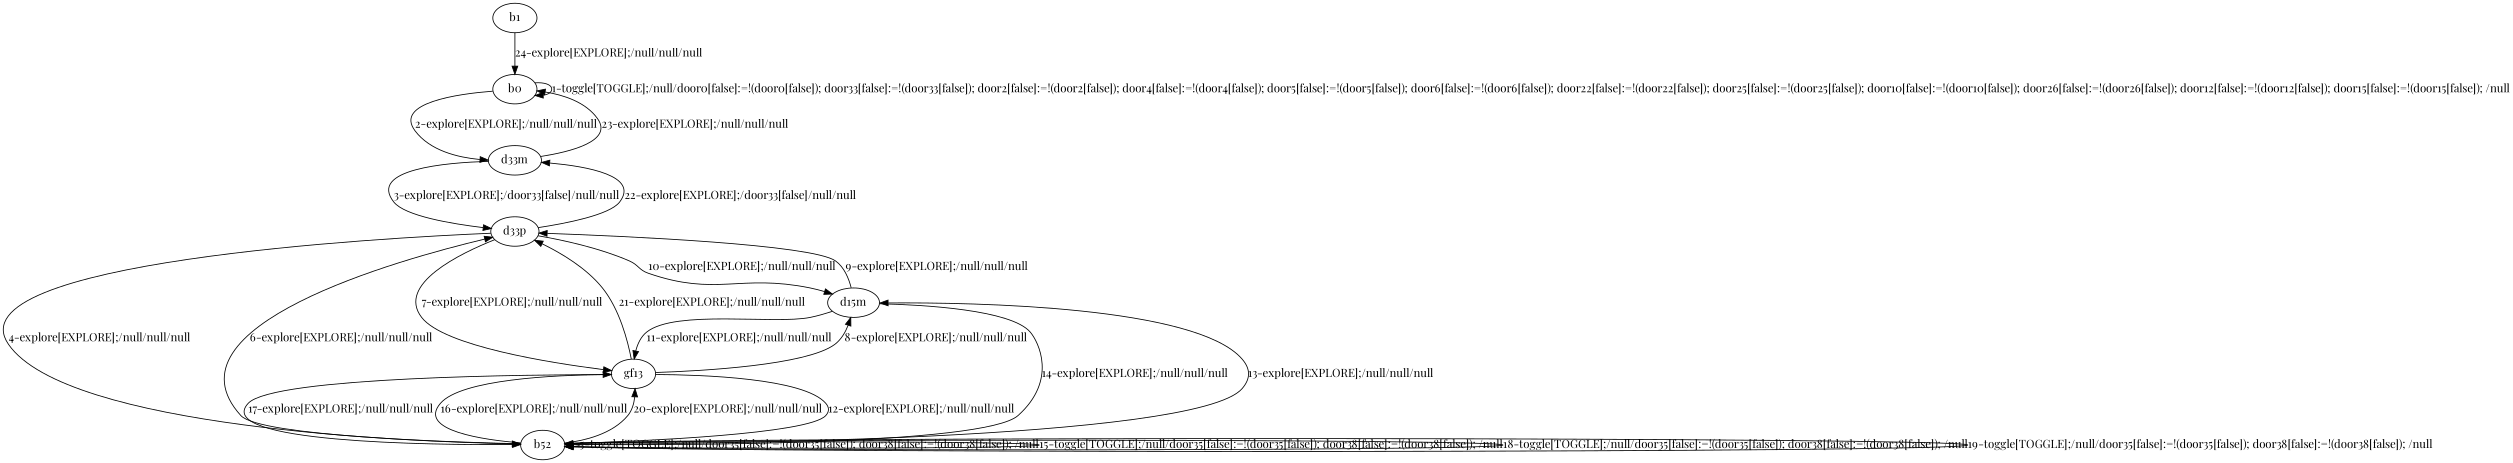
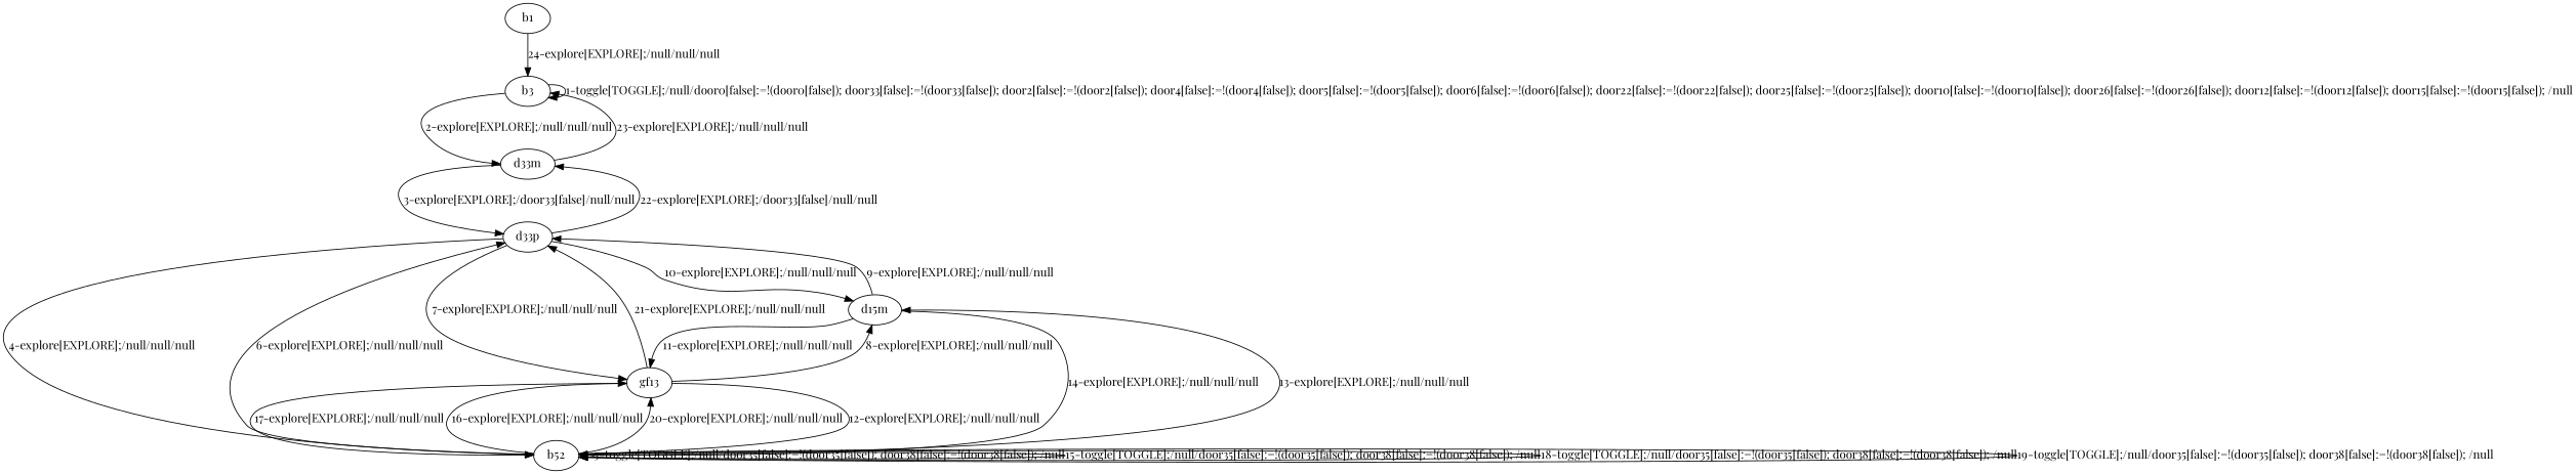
  digraph {
    fontname="Playfair Display"
    node [fontname="Playfair Display"]
    edge [fontname="Playfair Display"]
-   b0
+   b0 [label=b3]
    d33m
    d33p
    b1
    b52
    gf13
    n7 [label=d15m]
    b0 -> b0 [label="1-toggle[TOGGLE];/null/door0[false]:=!(door0[false]); door33[false]:=!(door33[false]); door2[false]:=!(door2[false]); door4[false]:=!(door4[false]); door5[false]:=!(door5[false]); door6[false]:=!(door6[false]); door22[false]:=!(door22[false]); door25[false]:=!(door25[false]); door10[false]:=!(door10[false]); door26[false]:=!(door26[false]); door12[false]:=!(door12[false]); door15[false]:=!(door15[false]); /null"]
    b0 -> d33m [label="2-explore[EXPLORE];/null/null/null"]
    d33m -> b0 [label="23-explore[EXPLORE];/null/null/null"]
    d33m -> d33p [label="3-explore[EXPLORE];/door33[false]/null/null"]
    d33p -> d33m [label="22-explore[EXPLORE];/door33[false]/null/null"]
    d33p -> b52 [label="4-explore[EXPLORE];/null/null/null"]
    d33p -> gf13 [label="7-explore[EXPLORE];/null/null/null"]
    d33p -> n7 [label="10-explore[EXPLORE];/null/null/null"]
    b1 -> b0 [label="24-explore[EXPLORE];/null/null/null"]
    b52 -> d33p [label="6-explore[EXPLORE];/null/null/null"]
    b52 -> b52 [label="5-toggle[TOGGLE];/null/door35[false]:=!(door35[false]); door38[false]:=!(door38[false]); /null"]
    b52 -> b52 [label="15-toggle[TOGGLE];/null/door35[false]:=!(door35[false]); door38[false]:=!(door38[false]); /null"]
    b52 -> b52 [label="18-toggle[TOGGLE];/null/door35[false]:=!(door35[false]); door38[false]:=!(door38[false]); /null"]
    b52 -> b52 [label="19-toggle[TOGGLE];/null/door35[false]:=!(door35[false]); door38[false]:=!(door38[false]); /null"]
    b52 -> gf13 [label="16-explore[EXPLORE];/null/null/null"]
    b52 -> gf13 [label="20-explore[EXPLORE];/null/null/null"]
    b52 -> n7 [label="13-explore[EXPLORE];/null/null/null"]
    gf13 -> d33p [label="21-explore[EXPLORE];/null/null/null"]
    gf13 -> b52 [label="12-explore[EXPLORE];/null/null/null"]
    gf13 -> b52 [label="17-explore[EXPLORE];/null/null/null"]
    gf13 -> n7 [label="8-explore[EXPLORE];/null/null/null"]
    n7 -> d33p [label="9-explore[EXPLORE];/null/null/null"]
    n7 -> b52 [label="14-explore[EXPLORE];/null/null/null"]
    n7 -> gf13 [label="11-explore[EXPLORE];/null/null/null"]
  }
